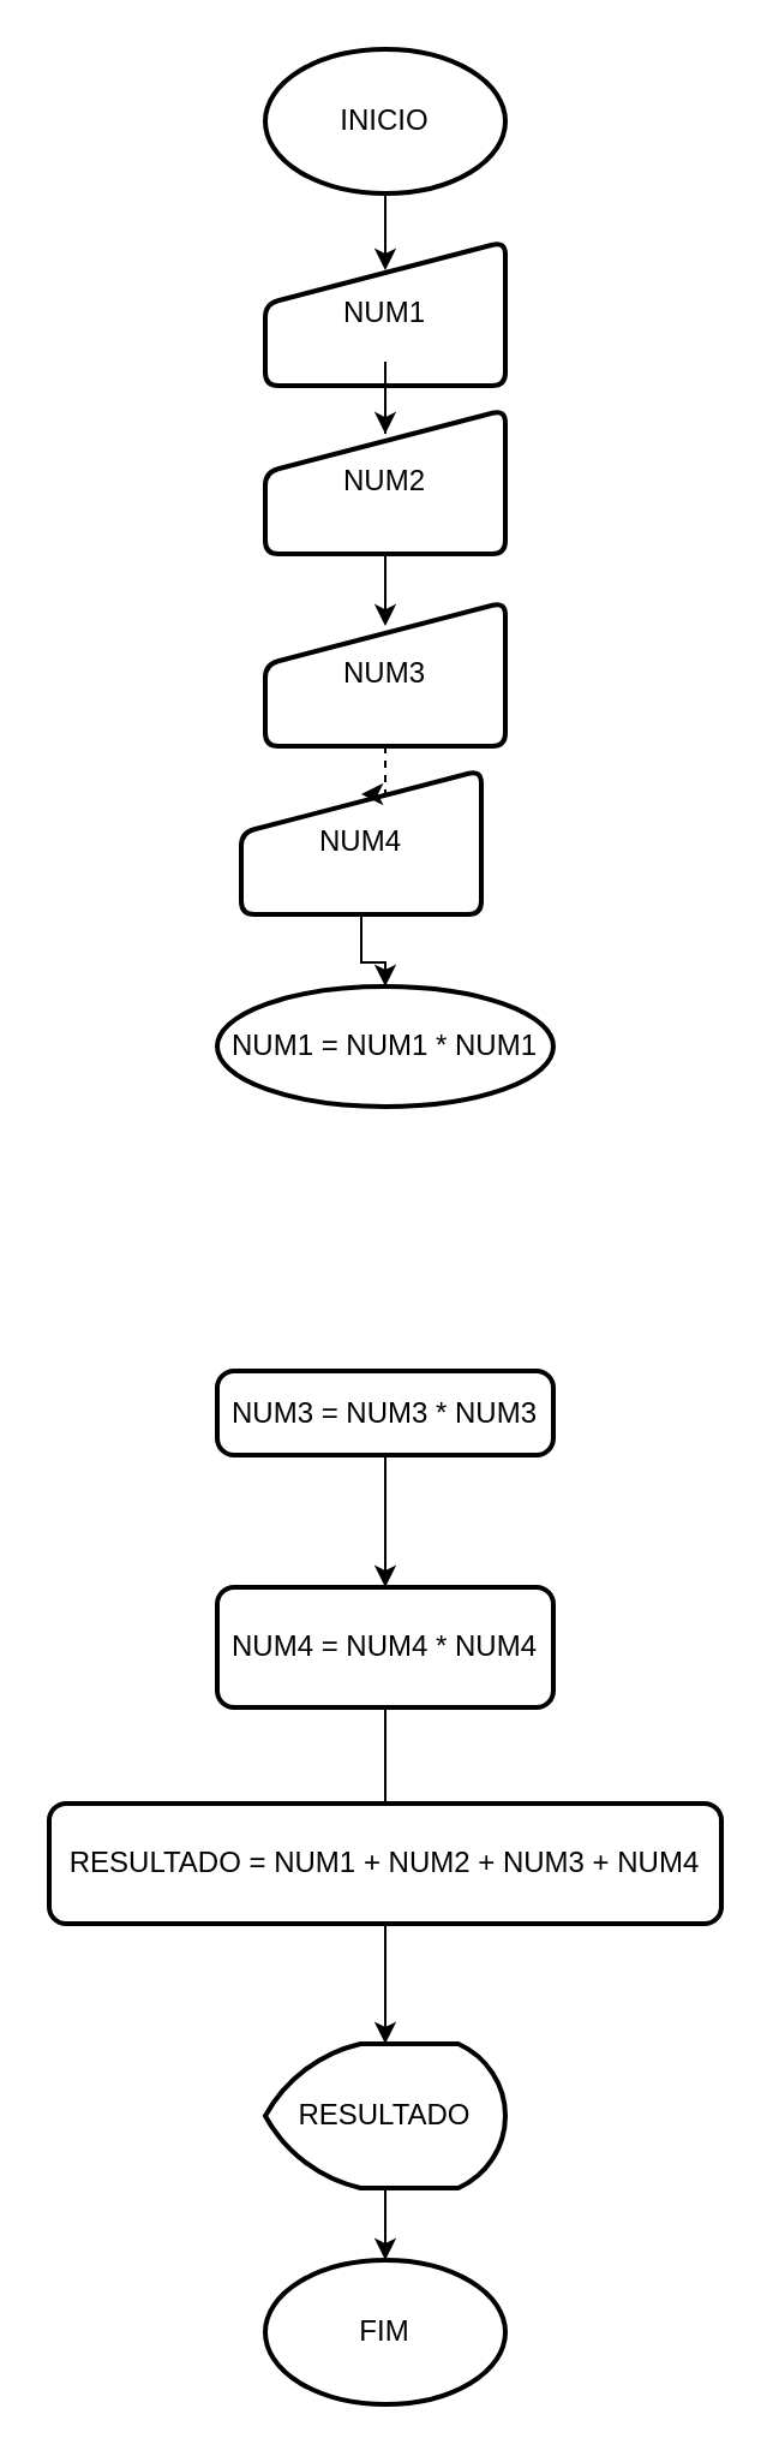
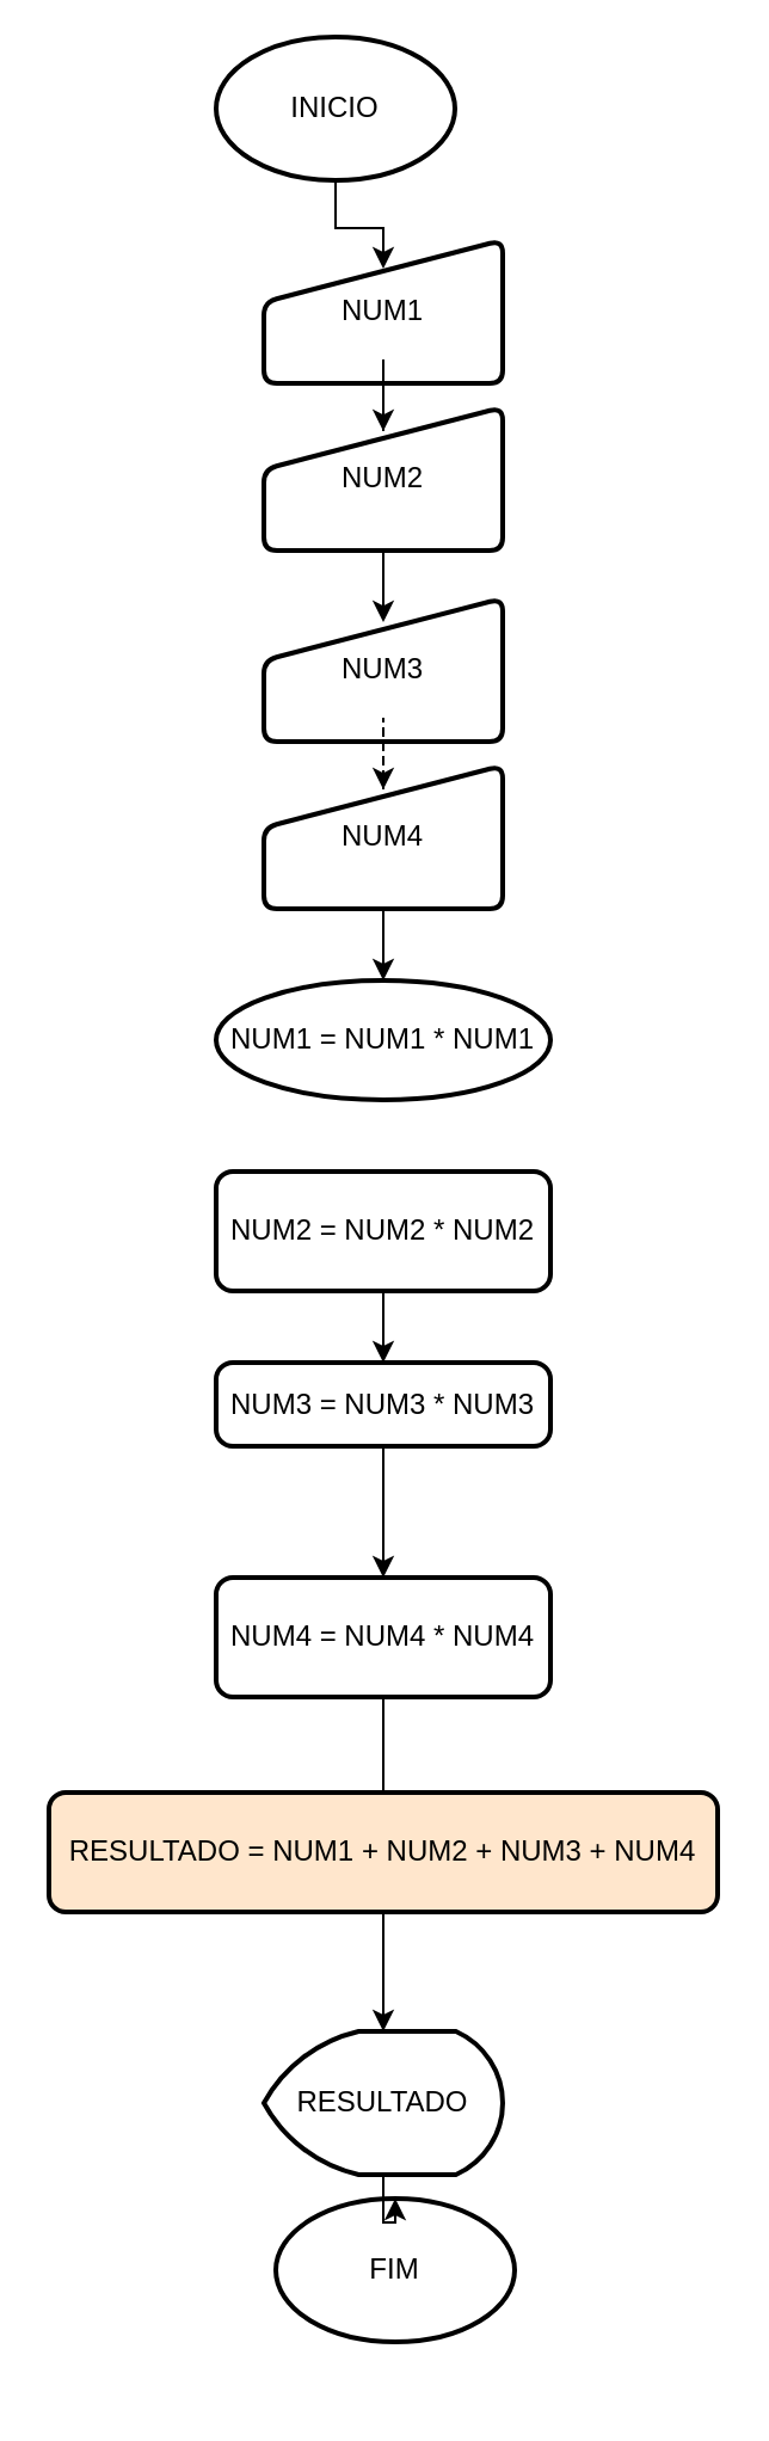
  <mxCell id="0" />
  <mxCell id="1" parent="0" />
- <mxCell id="2" value="INICIO" style="strokeWidth=2;html=1;shape=mxgraph.flowchart.start_1;whiteSpace=wrap;" vertex="1" parent="1"><mxGeometry x="110" width="100" height="60" as="geometry" y="20" /></mxCell>
- <mxCell id="3" value="FIM" style="strokeWidth=2;html=1;shape=mxgraph.flowchart.start_1;whiteSpace=wrap;" vertex="1" parent="1"><mxGeometry x="110" y="940" width="100" height="60" as="geometry" /></mxCell>
+ <mxCell id="2" value="INICIO" style="strokeWidth=2;html=1;shape=mxgraph.flowchart.start_1;whiteSpace=wrap;" vertex="1" parent="1"><mxGeometry x="90" y="15" width="100" height="60" as="geometry" /></mxCell>
+ <mxCell id="3" value="FIM" style="strokeWidth=2;html=1;shape=mxgraph.flowchart.start_1;whiteSpace=wrap;" vertex="1" parent="1"><mxGeometry x="115" y="920" width="100" height="60" as="geometry" /></mxCell>
  <mxCell id="4" value="NUM1" style="html=1;strokeWidth=2;shape=manualInput;whiteSpace=wrap;rounded=1;size=26;arcSize=11;" vertex="1" parent="1"><mxGeometry x="110" y="100" width="100" height="60" as="geometry" /></mxCell>
  <mxCell id="5" value="NUM2" style="html=1;strokeWidth=2;shape=manualInput;whiteSpace=wrap;rounded=1;size=26;arcSize=11;" vertex="1" parent="1"><mxGeometry x="110" y="170" width="100" height="60" as="geometry" /></mxCell>
  <mxCell id="6" value="NUM3" style="html=1;strokeWidth=2;shape=manualInput;whiteSpace=wrap;rounded=1;size=26;arcSize=11;" vertex="1" parent="1"><mxGeometry x="110" y="250" width="100" height="60" as="geometry" /></mxCell>
  <mxCell id="7" style="edgeStyle=orthogonalEdgeStyle;rounded=0;orthogonalLoop=1;jettySize=auto;html=1;entryX=0.5;entryY=0;entryDx=0;entryDy=0;" edge="1" parent="1" source="8" target="9"><mxGeometry relative="1" as="geometry" /></mxCell>
- <mxCell id="8" value="NUM4" style="html=1;strokeWidth=2;shape=manualInput;whiteSpace=wrap;rounded=1;size=26;arcSize=11;" vertex="1" parent="1"><mxGeometry x="100" y="320" width="100" height="60" as="geometry" /></mxCell>
+ <mxCell id="8" value="NUM4" style="html=1;strokeWidth=2;shape=manualInput;whiteSpace=wrap;rounded=1;size=26;arcSize=11;" vertex="1" parent="1"><mxGeometry x="110" y="320" width="100" height="60" as="geometry" /></mxCell>
  <mxCell id="9" value="NUM1 = NUM1 * NUM1" style="ellipse;whiteSpace=wrap;html=1;absoluteArcSize=1;arcSize=14;strokeWidth=2;" vertex="1" parent="1"><mxGeometry x="90" y="410" width="140" height="50" as="geometry" /></mxCell>
  <mxCell id="10" value="RESULTADO" style="strokeWidth=2;html=1;shape=mxgraph.flowchart.display;whiteSpace=wrap;" vertex="1" parent="1"><mxGeometry x="110" y="850" width="100" height="60" as="geometry" /></mxCell>
  <mxCell id="11" style="edgeStyle=orthogonalEdgeStyle;rounded=0;orthogonalLoop=1;jettySize=auto;html=1;entryX=0.5;entryY=0;entryDx=0;entryDy=0;entryPerimeter=0;" edge="1" parent="1" source="10" target="3"><mxGeometry relative="1" as="geometry" /></mxCell>
  <mxCell id="12" style="edgeStyle=orthogonalEdgeStyle;rounded=0;orthogonalLoop=1;jettySize=auto;html=1;entryX=0.5;entryY=0.2;entryDx=0;entryDy=0;entryPerimeter=0;" edge="1" parent="1" source="2" target="4"><mxGeometry relative="1" as="geometry" /></mxCell>
  <mxCell id="13" style="edgeStyle=orthogonalEdgeStyle;rounded=0;orthogonalLoop=1;jettySize=auto;html=1;entryX=0.5;entryY=0.167;entryDx=0;entryDy=0;entryPerimeter=0;" edge="1" parent="1" source="4" target="5"><mxGeometry relative="1" as="geometry" /></mxCell>
  <mxCell id="14" style="edgeStyle=orthogonalEdgeStyle;rounded=0;orthogonalLoop=1;jettySize=auto;html=1;entryX=0.5;entryY=0.167;entryDx=0;entryDy=0;entryPerimeter=0;" edge="1" parent="1" source="5" target="6"><mxGeometry relative="1" as="geometry" /></mxCell>
  <mxCell id="15" style="edgeStyle=orthogonalEdgeStyle;rounded=0;orthogonalLoop=1;jettySize=auto;html=1;entryX=0.5;entryY=0.167;entryDx=0;entryDy=0;entryPerimeter=0;dashed=1;" edge="1" parent="1" source="6" target="8"><mxGeometry relative="1" as="geometry" /></mxCell>
+ <mxCell id="16" style="edgeStyle=orthogonalEdgeStyle;rounded=0;orthogonalLoop=1;jettySize=auto;html=1;entryX=0.5;entryY=0;entryDx=0;entryDy=0;" edge="1" parent="1" source="17" target="19"><mxGeometry relative="1" as="geometry" /></mxCell>
+ <mxCell id="17" value="NUM2 = NUM2 * NUM2" style="rounded=1;whiteSpace=wrap;html=1;absoluteArcSize=1;arcSize=14;strokeWidth=2;" vertex="1" parent="1"><mxGeometry x="90" y="490" width="140" height="50" as="geometry" /></mxCell>
  <mxCell id="18" style="edgeStyle=orthogonalEdgeStyle;rounded=0;orthogonalLoop=1;jettySize=auto;html=1;entryX=0.5;entryY=0;entryDx=0;entryDy=0;" edge="1" parent="1" source="19" target="21"><mxGeometry relative="1" as="geometry" /></mxCell>
  <mxCell id="19" value="NUM3 = NUM3 * NUM3" style="rounded=1;whiteSpace=wrap;html=1;absoluteArcSize=1;arcSize=14;strokeWidth=2;" vertex="1" parent="1"><mxGeometry x="90" y="570" width="140" height="35" as="geometry" /></mxCell>
  <mxCell id="20" style="edgeStyle=orthogonalEdgeStyle;rounded=0;orthogonalLoop=1;jettySize=auto;html=1;entryX=0.5;entryY=0;entryDx=0;entryDy=0;endArrow=none;" edge="1" parent="1" source="21" target="22"><mxGeometry relative="1" as="geometry" /></mxCell>
  <mxCell id="21" value="NUM4 = NUM4 * NUM4" style="rounded=1;whiteSpace=wrap;html=1;absoluteArcSize=1;arcSize=14;strokeWidth=2;" vertex="1" parent="1"><mxGeometry x="90" y="660" width="140" height="50" as="geometry" /></mxCell>
- <mxCell id="22" value="RESULTADO = NUM1 + NUM2 + NUM3 + NUM4" style="rounded=1;whiteSpace=wrap;html=1;absoluteArcSize=1;arcSize=14;strokeWidth=2;" vertex="1" parent="1"><mxGeometry x="20" y="750" width="280" height="50" as="geometry" /></mxCell>
+ <mxCell id="22" value="RESULTADO = NUM1 + NUM2 + NUM3 + NUM4" style="rounded=1;whiteSpace=wrap;html=1;absoluteArcSize=1;arcSize=14;strokeWidth=2;fillColor=#ffe6cc;" vertex="1" parent="1"><mxGeometry x="20" y="750" width="280" height="50" as="geometry" /></mxCell>
  <mxCell id="23" style="edgeStyle=orthogonalEdgeStyle;rounded=0;orthogonalLoop=1;jettySize=auto;html=1;entryX=0.5;entryY=0;entryDx=0;entryDy=0;entryPerimeter=0;" edge="1" parent="1" source="22" target="10"><mxGeometry relative="1" as="geometry" /></mxCell>
